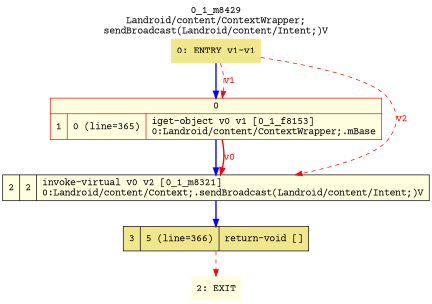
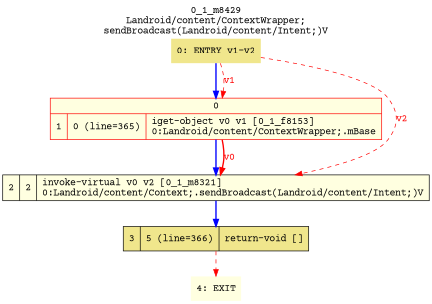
  digraph {
    fontname="Courier Prime"
    label="0_1_m8429\nLandroid/content/ContextWrapper;\nsendBroadcast(Landroid/content/Intent;)V"
    labelloc=t
    rankdir=UD
    node [fillcolor=lightyellow fontname="Courier Prime" shape=record style=filled]
    edge [color=red fontcolor=blue fontname="Courier Prime" style=bold weight=100]
-   n1 [fillcolor=khaki label="0: ENTRY v1-v1" shape=plaintext]
+   n1 [fillcolor=khaki label="0: ENTRY v1-v2" shape=plaintext]
    n2 [color=red label="{0|{1|0 (line=365)|iget-object v0 v1 [0_1_f8153]\l0:Landroid/content/ContextWrapper;.mBase\l}}"]
    n3 [label="2|2|invoke-virtual v0 v2 [0_1_m8321]\l0:Landroid/content/Context;.sendBroadcast(Landroid/content/Intent;)V\l"]
    n4 [fillcolor=khaki label="3|5 (line=366)|return-void []\l"]
-   n5 [label="2: EXIT" shape=plaintext]
+   n5 [label="4: EXIT" shape=plaintext]
    n1 -> n2 [color=blue]
    n1 -> n2 [fontcolor=red label=v1 style=dashed weight=""]
    n1 -> n3 [fontcolor=red label=v2 style=dashed weight=""]
    n2 -> n3 [color=blue]
    n2 -> n3 [fontcolor=red label=v0 weight=""]
    n3 -> n4 [color=blue]
    n4 -> n5 [style=dashed]
  }
